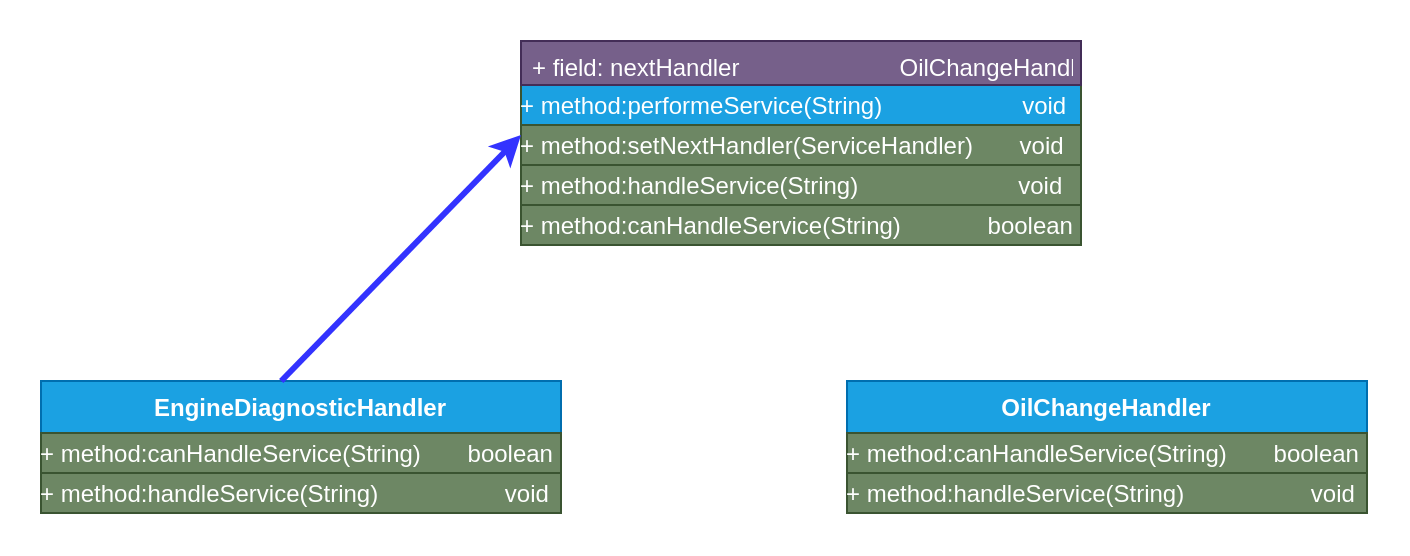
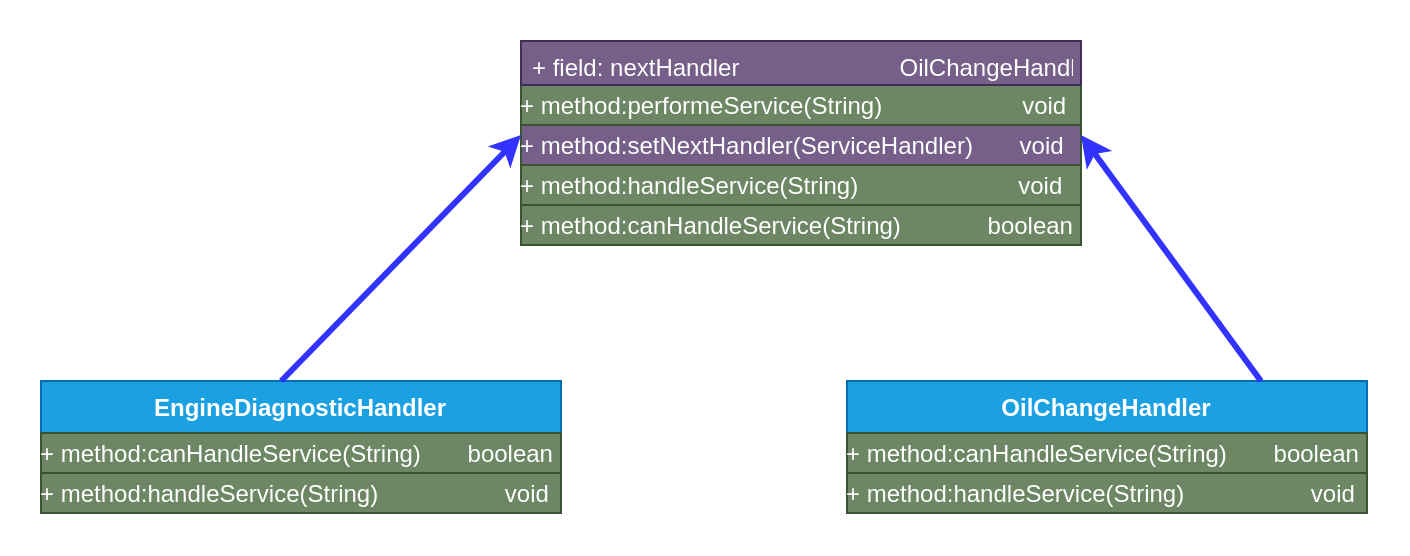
  <mxCell id="0" />
  <mxCell id="1" parent="0" />
- <mxCell id="2" value="&lt;p style=&quot;margin: 4px 0px 0px;&quot;&gt;+ method:performeService(String)&amp;nbsp; &amp;nbsp; &amp;nbsp; &amp;nbsp; &amp;nbsp; &amp;nbsp; &amp;nbsp; &amp;nbsp; &amp;nbsp; &amp;nbsp; &amp;nbsp;void&lt;br&gt;&lt;br&gt;&lt;/p&gt;" style="verticalAlign=top;align=left;overflow=fill;fontSize=12;fontFamily=Helvetica;html=1;fillColor=#1ba1e2;fontColor=#ffffff;strokeColor=#3A5431;" vertex="1" parent="1"><mxGeometry x="260" y="42" width="280" height="20" as="geometry" /></mxCell>
+ <mxCell id="2" value="&lt;p style=&quot;margin: 4px 0px 0px;&quot;&gt;+ method:performeService(String)&amp;nbsp; &amp;nbsp; &amp;nbsp; &amp;nbsp; &amp;nbsp; &amp;nbsp; &amp;nbsp; &amp;nbsp; &amp;nbsp; &amp;nbsp; &amp;nbsp;void&lt;br&gt;&lt;br&gt;&lt;/p&gt;" style="verticalAlign=top;align=left;overflow=fill;fontSize=12;fontFamily=Helvetica;html=1;fillColor=#6d8764;fontColor=#ffffff;strokeColor=#3A5431;" vertex="1" parent="1"><mxGeometry x="260" y="42" width="280" height="20" as="geometry" /></mxCell>
  <mxCell id="3" value="+ field: nextHandler                        OilChangeHandler" style="text;strokeColor=#432D57;fillColor=#76608a;align=left;verticalAlign=top;spacingLeft=4;spacingRight=4;overflow=hidden;rotatable=0;points=[[0,0.5],[1,0.5]];portConstraint=eastwest;fontColor=#ffffff;" vertex="1" parent="1"><mxGeometry x="260" y="20" width="280" height="22" as="geometry" /></mxCell>
- <mxCell id="4" value="&lt;p style=&quot;margin: 4px 0px 0px;&quot;&gt;+ method:setNextHandler(ServiceHandler)&amp;nbsp; &amp;nbsp; &amp;nbsp; &amp;nbsp;void&lt;br&gt;&lt;br&gt;&lt;/p&gt;" style="verticalAlign=top;align=left;overflow=fill;fontSize=12;fontFamily=Helvetica;html=1;fillColor=#6d8764;fontColor=#ffffff;strokeColor=#3A5431;" vertex="1" parent="1"><mxGeometry x="260" y="62" width="280" height="20" as="geometry" /></mxCell>
+ <mxCell id="4" value="&lt;p style=&quot;margin: 4px 0px 0px;&quot;&gt;+ method:setNextHandler(ServiceHandler)&amp;nbsp; &amp;nbsp; &amp;nbsp; &amp;nbsp;void&lt;br&gt;&lt;br&gt;&lt;/p&gt;" style="verticalAlign=top;align=left;overflow=fill;fontSize=12;fontFamily=Helvetica;html=1;fillColor=#76608a;fontColor=#ffffff;strokeColor=#3A5431;" vertex="1" parent="1"><mxGeometry x="260" y="62" width="280" height="20" as="geometry" /></mxCell>
  <mxCell id="5" value="&lt;p style=&quot;margin: 4px 0px 0px;&quot;&gt;+ method:handleService(String)&amp;nbsp; &amp;nbsp; &amp;nbsp; &amp;nbsp; &amp;nbsp; &amp;nbsp; &amp;nbsp; &amp;nbsp; &amp;nbsp; &amp;nbsp; &amp;nbsp; &amp;nbsp; void&lt;br&gt;&lt;br&gt;&lt;/p&gt;" style="verticalAlign=top;align=left;overflow=fill;fontSize=12;fontFamily=Helvetica;html=1;fillColor=#6d8764;fontColor=#ffffff;strokeColor=#3A5431;" vertex="1" parent="1"><mxGeometry x="260" y="82" width="280" height="20" as="geometry" /></mxCell>
  <mxCell id="6" value="&lt;p style=&quot;margin: 4px 0px 0px;&quot;&gt;+ method:canHandleService(String)&amp;nbsp; &amp;nbsp; &amp;nbsp; &amp;nbsp; &amp;nbsp; &amp;nbsp; &amp;nbsp;boolean&lt;br&gt;&lt;br&gt;&lt;/p&gt;" style="verticalAlign=top;align=left;overflow=fill;fontSize=12;fontFamily=Helvetica;html=1;fillColor=#6d8764;fontColor=#ffffff;strokeColor=#3A5431;" vertex="1" parent="1"><mxGeometry x="260" y="102" width="280" height="20" as="geometry" /></mxCell>
  <mxCell id="7" value="EngineDiagnosticHandler" style="swimlane;fontStyle=1;align=center;verticalAlign=top;childLayout=stackLayout;horizontal=1;startSize=26;horizontalStack=0;resizeParent=1;resizeParentMax=0;resizeLast=0;collapsible=1;marginBottom=0;fillColor=#1ba1e2;fontColor=#ffffff;strokeColor=#006EAF;" vertex="1" parent="1"><mxGeometry x="20" y="190" width="260" height="46" as="geometry" /></mxCell>
  <mxCell id="8" value="&lt;p style=&quot;margin: 4px 0px 0px;&quot;&gt;+ method:canHandleService(String)&amp;nbsp; &amp;nbsp; &amp;nbsp; &amp;nbsp;boolean&lt;br&gt;&lt;br&gt;&lt;/p&gt;" style="verticalAlign=top;align=left;overflow=fill;fontSize=12;fontFamily=Helvetica;html=1;fillColor=#6d8764;fontColor=#ffffff;strokeColor=#3A5431;" vertex="1" parent="7"><mxGeometry y="26" width="260" height="20" as="geometry" /></mxCell>
  <mxCell id="9" value="OilChangeHandler" style="swimlane;fontStyle=1;align=center;verticalAlign=top;childLayout=stackLayout;horizontal=1;startSize=26;horizontalStack=0;resizeParent=1;resizeParentMax=0;resizeLast=0;collapsible=1;marginBottom=0;fillColor=#1ba1e2;fontColor=#ffffff;strokeColor=#006EAF;" vertex="1" parent="1"><mxGeometry x="423" y="190" width="260" height="46" as="geometry" /></mxCell>
  <mxCell id="10" value="&lt;p style=&quot;margin: 4px 0px 0px;&quot;&gt;+ method:canHandleService(String)&amp;nbsp; &amp;nbsp; &amp;nbsp; &amp;nbsp;boolean&lt;br&gt;&lt;br&gt;&lt;/p&gt;" style="verticalAlign=top;align=left;overflow=fill;fontSize=12;fontFamily=Helvetica;html=1;fillColor=#6d8764;fontColor=#ffffff;strokeColor=#3A5431;" vertex="1" parent="9"><mxGeometry y="26" width="260" height="20" as="geometry" /></mxCell>
  <mxCell id="11" value="&lt;p style=&quot;margin: 4px 0px 0px;&quot;&gt;+ method:handleService(String)&amp;nbsp; &amp;nbsp; &amp;nbsp; &amp;nbsp; &amp;nbsp; &amp;nbsp; &amp;nbsp; &amp;nbsp; &amp;nbsp; &amp;nbsp;void&lt;br&gt;&lt;br&gt;&lt;/p&gt;" style="verticalAlign=top;align=left;overflow=fill;fontSize=12;fontFamily=Helvetica;html=1;fillColor=#6d8764;fontColor=#ffffff;strokeColor=#3A5431;" vertex="1" parent="1"><mxGeometry x="20" y="236" width="260" height="20" as="geometry" /></mxCell>
  <mxCell id="12" value="&lt;p style=&quot;margin: 4px 0px 0px;&quot;&gt;+ method:handleService(String)&amp;nbsp; &amp;nbsp; &amp;nbsp; &amp;nbsp; &amp;nbsp; &amp;nbsp; &amp;nbsp; &amp;nbsp; &amp;nbsp; &amp;nbsp;void&lt;br&gt;&lt;br&gt;&lt;/p&gt;" style="verticalAlign=top;align=left;overflow=fill;fontSize=12;fontFamily=Helvetica;html=1;fillColor=#6d8764;fontColor=#ffffff;strokeColor=#3A5431;" vertex="1" parent="1"><mxGeometry x="423" y="236" width="260" height="20" as="geometry" /></mxCell>
  <mxCell id="13" value="" style="endArrow=classic;html=1;rounded=0;exitX=0.462;exitY=0;exitDx=0;exitDy=0;exitPerimeter=0;strokeWidth=3;strokeColor=#3333FF;" edge="1" parent="1" source="7"><mxGeometry width="50" height="50" relative="1" as="geometry"><mxPoint x="210" y="117" as="sourcePoint" /><mxPoint x="260" y="67" as="targetPoint" /></mxGeometry></mxCell>
+ <mxCell id="14" value="" style="endArrow=classic;html=1;rounded=0;entryX=1;entryY=0.25;entryDx=0;entryDy=0;exitX=0.796;exitY=0;exitDx=0;exitDy=0;exitPerimeter=0;strokeWidth=3;strokeColor=#3333FF;" edge="1" parent="1" source="9" target="4"><mxGeometry width="50" height="50" relative="1" as="geometry"><mxPoint x="600" y="122" as="sourcePoint" /><mxPoint x="650" y="72" as="targetPoint" /></mxGeometry></mxCell>
